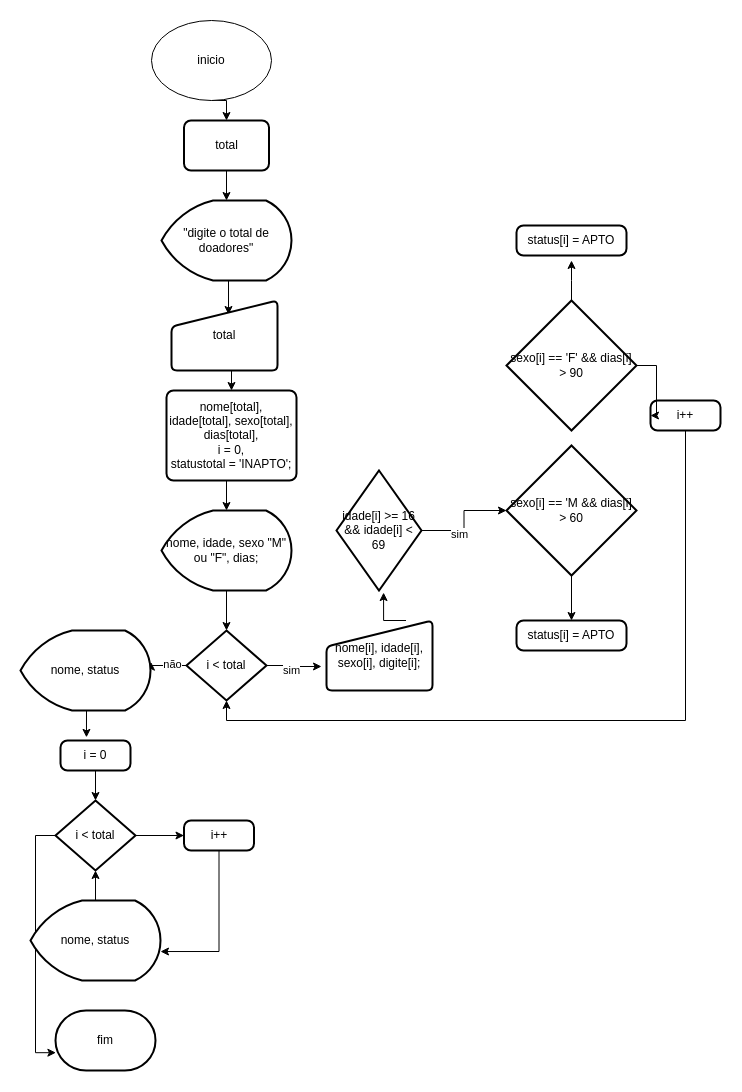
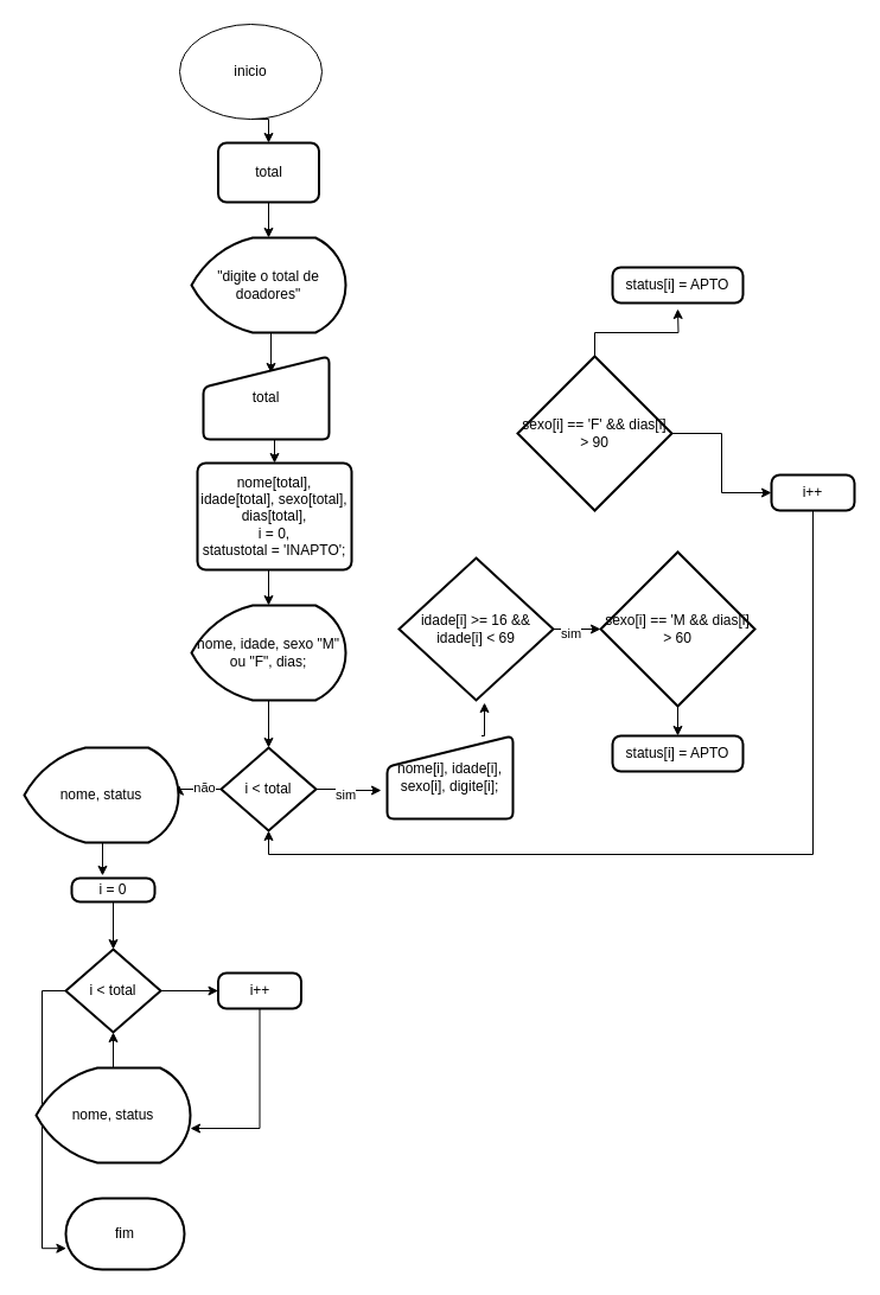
  <mxCell id="0" />
  <mxCell id="1" parent="0" />
  <mxCell id="2" style="edgeStyle=orthogonalEdgeStyle;rounded=0;orthogonalLoop=1;jettySize=auto;html=1;exitX=0.5;exitY=1;exitDx=0;exitDy=0;entryX=0.5;entryY=0;entryDx=0;entryDy=0;" edge="1" parent="1" source="3" target="5"><mxGeometry relative="1" as="geometry" /></mxCell>
  <mxCell id="3" value="inicio" style="ellipse;whiteSpace=wrap;html=1;" vertex="1" parent="1"><mxGeometry x="151" y="20" width="120" height="80" as="geometry" /></mxCell>
  <mxCell id="4" style="edgeStyle=orthogonalEdgeStyle;rounded=0;orthogonalLoop=1;jettySize=auto;html=1;exitX=0.5;exitY=1;exitDx=0;exitDy=0;entryX=0.5;entryY=0;entryDx=0;entryDy=0;entryPerimeter=0;" edge="1" parent="1" source="5" target="7"><mxGeometry relative="1" as="geometry" /></mxCell>
  <mxCell id="5" value="total" style="rounded=1;whiteSpace=wrap;html=1;absoluteArcSize=1;arcSize=14;strokeWidth=2;" vertex="1" parent="1"><mxGeometry x="183.5" y="120" width="85" height="50" as="geometry" /></mxCell>
  <mxCell id="6" style="edgeStyle=orthogonalEdgeStyle;rounded=0;orthogonalLoop=1;jettySize=auto;html=1;exitX=0.5;exitY=1;exitDx=0;exitDy=0;exitPerimeter=0;entryX=0.538;entryY=0.2;entryDx=0;entryDy=0;entryPerimeter=0;" edge="1" parent="1" source="7" target="9"><mxGeometry relative="1" as="geometry" /></mxCell>
  <mxCell id="7" value="&quot;digite o total de doadores&quot;" style="strokeWidth=2;html=1;shape=mxgraph.flowchart.display;whiteSpace=wrap;" vertex="1" parent="1"><mxGeometry x="161" y="200" width="130" height="80" as="geometry" /></mxCell>
  <mxCell id="8" style="edgeStyle=orthogonalEdgeStyle;rounded=0;orthogonalLoop=1;jettySize=auto;html=1;exitX=0.5;exitY=1;exitDx=0;exitDy=0;entryX=0.5;entryY=0;entryDx=0;entryDy=0;" edge="1" parent="1" source="9" target="11"><mxGeometry relative="1" as="geometry" /></mxCell>
  <mxCell id="9" value="total" style="html=1;strokeWidth=2;shape=manualInput;whiteSpace=wrap;rounded=1;size=26;arcSize=11;" vertex="1" parent="1"><mxGeometry x="171" y="300" width="106" height="70" as="geometry" /></mxCell>
  <mxCell id="10" style="edgeStyle=orthogonalEdgeStyle;rounded=0;orthogonalLoop=1;jettySize=auto;html=1;exitX=0.5;exitY=1;exitDx=0;exitDy=0;entryX=0.5;entryY=0;entryDx=0;entryDy=0;entryPerimeter=0;" edge="1" parent="1" source="11" target="22"><mxGeometry relative="1" as="geometry" /></mxCell>
  <mxCell id="11" value="nome[total], idade[total], sexo[total], dias[total],&lt;br&gt;i = 0,&lt;br&gt;statustotal = 'INAPTO';" style="rounded=1;whiteSpace=wrap;html=1;absoluteArcSize=1;arcSize=14;strokeWidth=2;" vertex="1" parent="1"><mxGeometry x="166" y="390" width="130" height="90" as="geometry" /></mxCell>
  <mxCell id="12" style="edgeStyle=orthogonalEdgeStyle;rounded=0;orthogonalLoop=1;jettySize=auto;html=1;exitX=1;exitY=0.5;exitDx=0;exitDy=0;exitPerimeter=0;entryX=-0.047;entryY=0.657;entryDx=0;entryDy=0;entryPerimeter=0;" edge="1" parent="1" source="16" target="20"><mxGeometry relative="1" as="geometry" /></mxCell>
  <mxCell id="13" value="sim" style="edgeLabel;html=1;align=center;verticalAlign=middle;resizable=0;points=[];" vertex="1" connectable="0" parent="12"><mxGeometry x="-0.143" y="-4" relative="1" as="geometry"><mxPoint as="offset" /></mxGeometry></mxCell>
  <mxCell id="14" style="edgeStyle=orthogonalEdgeStyle;rounded=0;orthogonalLoop=1;jettySize=auto;html=1;exitX=0;exitY=0.5;exitDx=0;exitDy=0;exitPerimeter=0;entryX=1.005;entryY=0.395;entryDx=0;entryDy=0;entryPerimeter=0;" edge="1" parent="1" source="16" target="36"><mxGeometry relative="1" as="geometry" /></mxCell>
  <mxCell id="15" value="não" style="edgeLabel;html=1;align=center;verticalAlign=middle;resizable=0;points=[];" vertex="1" connectable="0" parent="14"><mxGeometry x="-0.208" y="-2" relative="1" as="geometry"><mxPoint as="offset" /></mxGeometry></mxCell>
  <mxCell id="16" value="i &amp;lt; total" style="strokeWidth=2;html=1;shape=mxgraph.flowchart.decision;whiteSpace=wrap;" vertex="1" parent="1"><mxGeometry x="186" y="630" width="80" height="70" as="geometry" /></mxCell>
  <mxCell id="17" style="edgeStyle=orthogonalEdgeStyle;rounded=0;orthogonalLoop=1;jettySize=auto;html=1;exitX=0.5;exitY=1;exitDx=0;exitDy=0;entryX=0.5;entryY=1;entryDx=0;entryDy=0;entryPerimeter=0;" edge="1" parent="1" source="18" target="16"><mxGeometry relative="1" as="geometry" /></mxCell>
  <mxCell id="18" value="i++" style="rounded=1;whiteSpace=wrap;html=1;absoluteArcSize=1;arcSize=14;strokeWidth=2;" vertex="1" parent="1"><mxGeometry x="650" y="400" width="70" height="30" as="geometry" /></mxCell>
  <mxCell id="19" style="edgeStyle=orthogonalEdgeStyle;rounded=0;orthogonalLoop=1;jettySize=auto;html=1;exitX=0.75;exitY=0;exitDx=0;exitDy=0;entryX=0.554;entryY=1.017;entryDx=0;entryDy=0;entryPerimeter=0;" edge="1" parent="1" source="20" target="27"><mxGeometry relative="1" as="geometry" /></mxCell>
  <mxCell id="20" value="nome[i], idade[i], sexo[i], digite[i];" style="html=1;strokeWidth=2;shape=manualInput;whiteSpace=wrap;rounded=1;size=26;arcSize=11;" vertex="1" parent="1"><mxGeometry x="326" y="620" width="106" height="70" as="geometry" /></mxCell>
  <mxCell id="21" style="edgeStyle=orthogonalEdgeStyle;rounded=0;orthogonalLoop=1;jettySize=auto;html=1;exitX=0.5;exitY=1;exitDx=0;exitDy=0;exitPerimeter=0;entryX=0.5;entryY=0;entryDx=0;entryDy=0;entryPerimeter=0;" edge="1" parent="1" source="22" target="16"><mxGeometry relative="1" as="geometry" /></mxCell>
  <mxCell id="22" value="nome, idade, sexo &quot;M&quot; ou &quot;F&quot;, dias;" style="strokeWidth=2;html=1;shape=mxgraph.flowchart.display;whiteSpace=wrap;" vertex="1" parent="1"><mxGeometry x="161" y="510" width="130" height="80" as="geometry" /></mxCell>
  <mxCell id="23" style="edgeStyle=orthogonalEdgeStyle;rounded=0;orthogonalLoop=1;jettySize=auto;html=1;exitX=0.5;exitY=1;exitDx=0;exitDy=0;exitPerimeter=0;entryX=0.5;entryY=0;entryDx=0;entryDy=0;" edge="1" parent="1" source="24" target="28"><mxGeometry relative="1" as="geometry" /></mxCell>
- <mxCell id="24" value="sexo[i] == 'M &amp;amp;&amp;amp; dias[i] &amp;gt; 60" style="strokeWidth=2;html=1;shape=mxgraph.flowchart.decision;whiteSpace=wrap;" vertex="1" parent="1"><mxGeometry x="506" y="445" width="130" height="130" as="geometry" /></mxCell>
+ <mxCell id="24" value="sexo[i] == 'M &amp;amp;&amp;amp; dias[i] &amp;gt; 60" style="strokeWidth=2;html=1;shape=mxgraph.flowchart.decision;whiteSpace=wrap;" vertex="1" parent="1"><mxGeometry x="506" y="465" width="130" height="130" as="geometry" /></mxCell>
  <mxCell id="25" style="edgeStyle=orthogonalEdgeStyle;rounded=0;orthogonalLoop=1;jettySize=auto;html=1;exitX=1;exitY=0.5;exitDx=0;exitDy=0;exitPerimeter=0;entryX=0;entryY=0.5;entryDx=0;entryDy=0;entryPerimeter=0;" edge="1" parent="1" source="27" target="24"><mxGeometry relative="1" as="geometry" /></mxCell>
  <mxCell id="26" value="sim" style="edgeLabel;html=1;align=center;verticalAlign=middle;resizable=0;points=[];" vertex="1" connectable="0" parent="25"><mxGeometry x="-0.3" y="-3" relative="1" as="geometry"><mxPoint as="offset" /></mxGeometry></mxCell>
- <mxCell id="27" value="idade[i] &amp;gt;= 16 &amp;amp;&amp;amp; idade[i] &amp;lt; 69" style="strokeWidth=2;html=1;shape=mxgraph.flowchart.decision;whiteSpace=wrap;" vertex="1" parent="1"><mxGeometry x="336" y="470" width="85" height="120" as="geometry" /></mxCell>
+ <mxCell id="27" value="idade[i] &amp;gt;= 16 &amp;amp;&amp;amp; idade[i] &amp;lt; 69" style="strokeWidth=2;html=1;shape=mxgraph.flowchart.decision;whiteSpace=wrap;" vertex="1" parent="1"><mxGeometry x="336" y="470" width="130" height="120" as="geometry" /></mxCell>
  <mxCell id="28" value="status[i] = APTO" style="rounded=1;whiteSpace=wrap;html=1;absoluteArcSize=1;arcSize=14;strokeWidth=2;" vertex="1" parent="1"><mxGeometry x="516" y="620" width="110" height="30" as="geometry" /></mxCell>
  <mxCell id="29" style="edgeStyle=orthogonalEdgeStyle;rounded=0;orthogonalLoop=1;jettySize=auto;html=1;exitX=0.5;exitY=0;exitDx=0;exitDy=0;exitPerimeter=0;" edge="1" parent="1" source="31"><mxGeometry relative="1" as="geometry"><mxPoint x="571" y="260" as="targetPoint" /></mxGeometry></mxCell>
  <mxCell id="30" style="edgeStyle=orthogonalEdgeStyle;rounded=0;orthogonalLoop=1;jettySize=auto;html=1;exitX=1;exitY=0.5;exitDx=0;exitDy=0;exitPerimeter=0;entryX=0;entryY=0.5;entryDx=0;entryDy=0;" edge="1" parent="1" source="31" target="18"><mxGeometry relative="1" as="geometry" /></mxCell>
- <mxCell id="31" value="sexo[i] == 'F' &amp;amp;&amp;amp; dias[i] &amp;gt; 90" style="strokeWidth=2;html=1;shape=mxgraph.flowchart.decision;whiteSpace=wrap;" vertex="1" parent="1"><mxGeometry x="506" y="300" width="130" height="130" as="geometry" /></mxCell>
+ <mxCell id="31" value="sexo[i] == 'F' &amp;amp;&amp;amp; dias[i] &amp;gt; 90" style="strokeWidth=2;html=1;shape=mxgraph.flowchart.decision;whiteSpace=wrap;" vertex="1" parent="1"><mxGeometry x="436" y="300" width="130" height="130" as="geometry" /></mxCell>
  <mxCell id="32" value="status[i] = APTO" style="rounded=1;whiteSpace=wrap;html=1;absoluteArcSize=1;arcSize=14;strokeWidth=2;" vertex="1" parent="1"><mxGeometry x="516" y="225" width="110" height="30" as="geometry" /></mxCell>
  <mxCell id="33" style="edgeStyle=orthogonalEdgeStyle;rounded=0;orthogonalLoop=1;jettySize=auto;html=1;exitX=0.5;exitY=1;exitDx=0;exitDy=0;entryX=0.5;entryY=0;entryDx=0;entryDy=0;entryPerimeter=0;" edge="1" parent="1" source="34" target="39"><mxGeometry relative="1" as="geometry" /></mxCell>
- <mxCell id="34" value="i = 0" style="rounded=1;whiteSpace=wrap;html=1;absoluteArcSize=1;arcSize=14;strokeWidth=2;" vertex="1" parent="1"><mxGeometry x="60" y="740" width="70" height="30" as="geometry" /></mxCell>
+ <mxCell id="34" value="i = 0" style="rounded=1;whiteSpace=wrap;html=1;absoluteArcSize=1;arcSize=14;strokeWidth=2;" vertex="1" parent="1"><mxGeometry x="60" y="740" width="70" height="20" as="geometry" /></mxCell>
  <mxCell id="35" style="edgeStyle=orthogonalEdgeStyle;rounded=0;orthogonalLoop=1;jettySize=auto;html=1;exitX=0.5;exitY=1;exitDx=0;exitDy=0;exitPerimeter=0;entryX=0.371;entryY=-0.104;entryDx=0;entryDy=0;entryPerimeter=0;" edge="1" parent="1" source="36" target="34"><mxGeometry relative="1" as="geometry" /></mxCell>
  <mxCell id="36" value="nome, status" style="strokeWidth=2;html=1;shape=mxgraph.flowchart.display;whiteSpace=wrap;" vertex="1" parent="1"><mxGeometry x="20" y="630" width="130" height="80" as="geometry" /></mxCell>
  <mxCell id="37" style="edgeStyle=orthogonalEdgeStyle;rounded=0;orthogonalLoop=1;jettySize=auto;html=1;exitX=1;exitY=0.5;exitDx=0;exitDy=0;exitPerimeter=0;entryX=0;entryY=0.5;entryDx=0;entryDy=0;" edge="1" parent="1" source="39" target="41"><mxGeometry relative="1" as="geometry" /></mxCell>
  <mxCell id="38" style="edgeStyle=orthogonalEdgeStyle;rounded=0;orthogonalLoop=1;jettySize=auto;html=1;exitX=0;exitY=0.5;exitDx=0;exitDy=0;exitPerimeter=0;entryX=0.004;entryY=0.703;entryDx=0;entryDy=0;entryPerimeter=0;" edge="1" parent="1" source="39" target="44"><mxGeometry relative="1" as="geometry" /></mxCell>
  <mxCell id="39" value="i &amp;lt; total" style="strokeWidth=2;html=1;shape=mxgraph.flowchart.decision;whiteSpace=wrap;" vertex="1" parent="1"><mxGeometry x="55" y="800" width="80" height="70" as="geometry" /></mxCell>
  <mxCell id="40" style="edgeStyle=orthogonalEdgeStyle;rounded=0;orthogonalLoop=1;jettySize=auto;html=1;exitX=0.5;exitY=1;exitDx=0;exitDy=0;entryX=1;entryY=0.638;entryDx=0;entryDy=0;entryPerimeter=0;" edge="1" parent="1" source="41" target="43"><mxGeometry relative="1" as="geometry" /></mxCell>
  <mxCell id="41" value="i++" style="rounded=1;whiteSpace=wrap;html=1;absoluteArcSize=1;arcSize=14;strokeWidth=2;" vertex="1" parent="1"><mxGeometry x="183.5" y="820" width="70" height="30" as="geometry" /></mxCell>
  <mxCell id="42" style="edgeStyle=orthogonalEdgeStyle;rounded=0;orthogonalLoop=1;jettySize=auto;html=1;exitX=0.5;exitY=0;exitDx=0;exitDy=0;exitPerimeter=0;entryX=0.5;entryY=1;entryDx=0;entryDy=0;entryPerimeter=0;" edge="1" parent="1" source="43" target="39"><mxGeometry relative="1" as="geometry" /></mxCell>
  <mxCell id="43" value="nome, status" style="strokeWidth=2;html=1;shape=mxgraph.flowchart.display;whiteSpace=wrap;" vertex="1" parent="1"><mxGeometry x="30" y="900" width="130" height="80" as="geometry" /></mxCell>
  <mxCell id="44" value="fim" style="strokeWidth=2;html=1;shape=mxgraph.flowchart.terminator;whiteSpace=wrap;" vertex="1" parent="1"><mxGeometry x="55" y="1010" width="100" height="60" as="geometry" /></mxCell>
